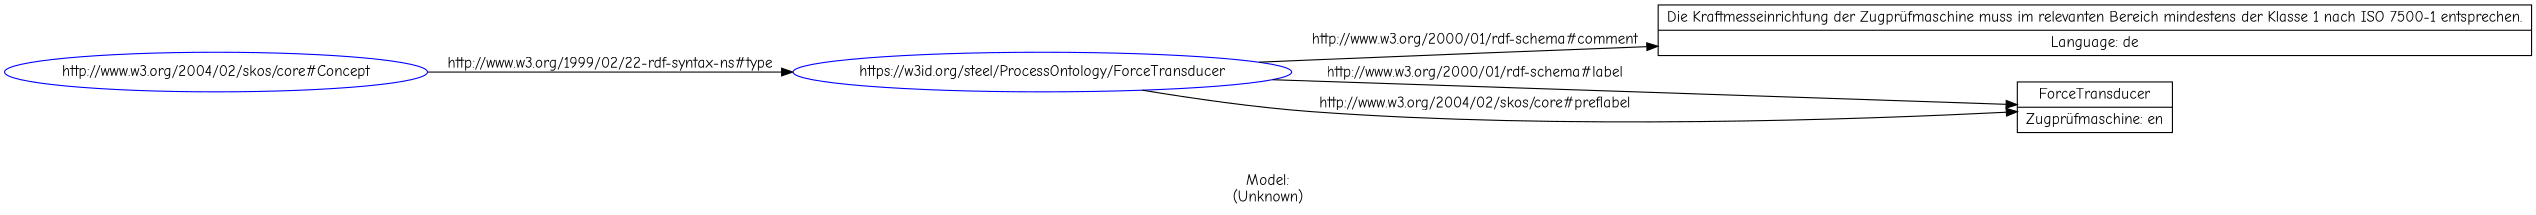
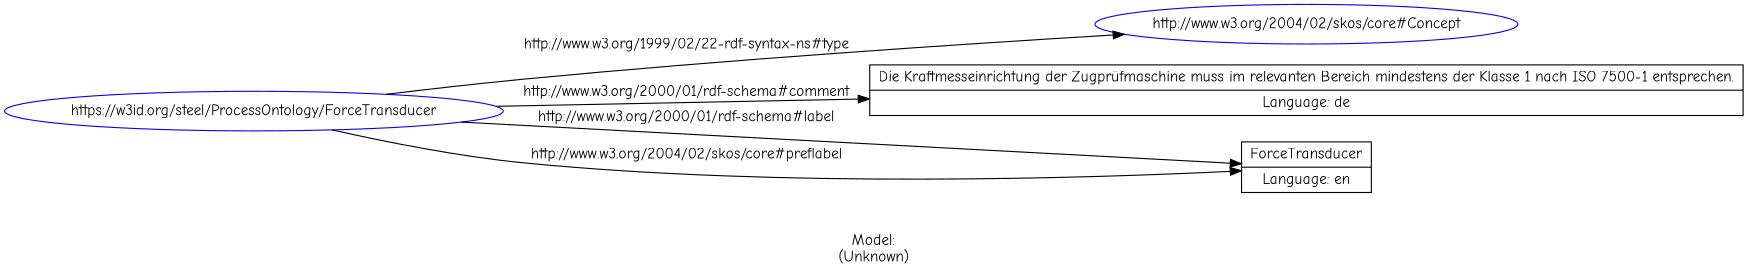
  digraph {
    fontname="Comic Neue"
    label="\n\nModel:\n(Unknown)"
    rankdir=LR
    node [fontname="Comic Neue" shape=ellipse]
    edge [fontname="Comic Neue"]
    n1 [color=blue label="https://w3id.org/steel/ProcessOntology/ForceTransducer"]
    n2 [color=blue label="http://www.w3.org/2004/02/skos/core#Concept"]
    n3 [label="Die Kraftmesseinrichtung der Zugprüfmaschine muss im relevanten Bereich mindestens der Klasse 1 nach ISO 7500-1 entsprechen.|Language: de" shape=record]
-   n4 [label="ForceTransducer|Zugprüfmaschine: en" shape=record]
-   n2 -> n1 [label="http://www.w3.org/1999/02/22-rdf-syntax-ns#type"]
+   n4 [label="ForceTransducer|Language: en" shape=record]
+   n1 -> n2 [label="http://www.w3.org/1999/02/22-rdf-syntax-ns#type"]
    n1 -> n3 [label="http://www.w3.org/2000/01/rdf-schema#comment"]
    n1 -> n4 [label="http://www.w3.org/2000/01/rdf-schema#label"]
    n1 -> n4 [label="http://www.w3.org/2004/02/skos/core#preflabel"]
  }
